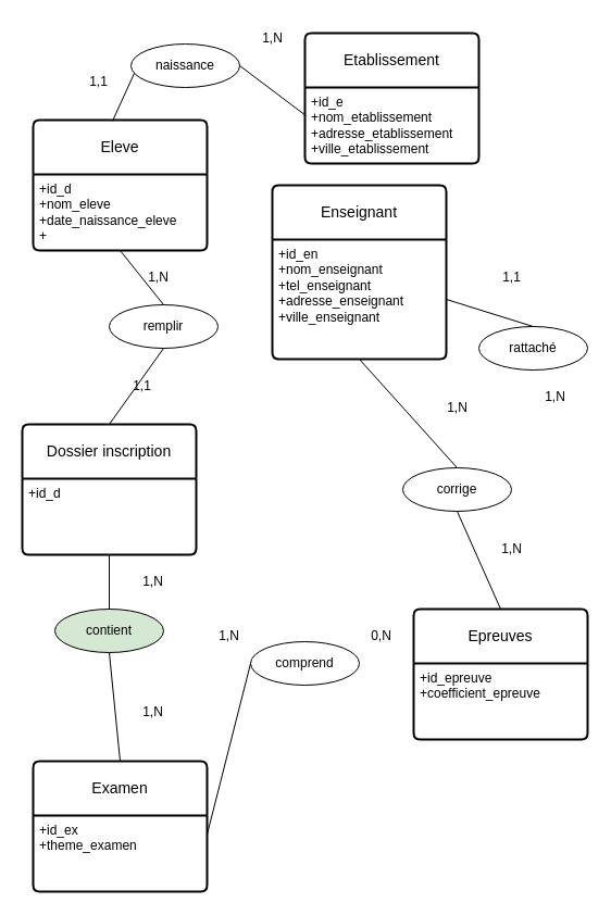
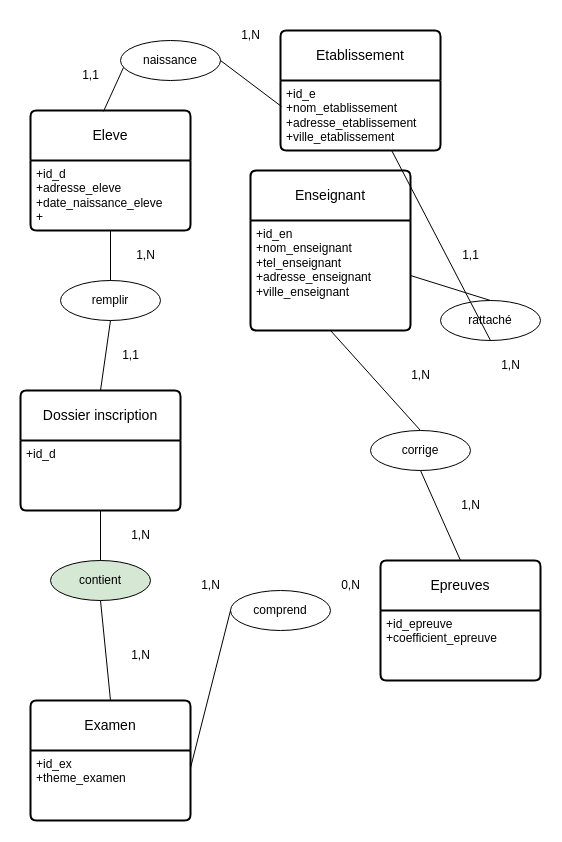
  <mxCell id="0" />
  <mxCell id="1" parent="0" />
  <mxCell id="2" value="Dossier inscription" style="swimlane;childLayout=stackLayout;horizontal=1;startSize=50;horizontalStack=0;rounded=1;fontSize=14;fontStyle=0;strokeWidth=2;resizeParent=0;resizeLast=1;shadow=0;dashed=0;align=center;arcSize=4;whiteSpace=wrap;html=1;" vertex="1" parent="1"><mxGeometry x="20" y="390" width="160" height="120" as="geometry" /></mxCell>
  <mxCell id="3" value="+id_d&lt;br&gt;&lt;br&gt;&lt;div&gt;&lt;br&gt;&lt;/div&gt;&lt;div&gt;&lt;br&gt;&lt;/div&gt;" style="align=left;strokeColor=none;fillColor=none;spacingLeft=4;fontSize=12;verticalAlign=top;resizable=0;rotatable=0;part=1;html=1;" vertex="1" parent="2"><mxGeometry y="50" width="160" height="70" as="geometry" /></mxCell>
  <mxCell id="4" value="Etablissement" style="swimlane;childLayout=stackLayout;horizontal=1;startSize=50;horizontalStack=0;rounded=1;fontSize=14;fontStyle=0;strokeWidth=2;resizeParent=0;resizeLast=1;shadow=0;dashed=0;align=center;arcSize=4;whiteSpace=wrap;html=1;" vertex="1" parent="1"><mxGeometry x="280" y="30" width="160" height="120" as="geometry" /></mxCell>
  <mxCell id="5" value="+id_e&lt;br&gt;+nom_etablissement&lt;br&gt;&lt;div&gt;+adresse_etablissement&lt;/div&gt;&lt;div&gt;+ville_etablissement&lt;br&gt;&lt;/div&gt;" style="align=left;strokeColor=none;fillColor=none;spacingLeft=4;fontSize=12;verticalAlign=top;resizable=0;rotatable=0;part=1;html=1;" vertex="1" parent="4"><mxGeometry y="50" width="160" height="70" as="geometry" /></mxCell>
  <mxCell id="6" value="Examen" style="swimlane;childLayout=stackLayout;horizontal=1;startSize=50;horizontalStack=0;rounded=1;fontSize=14;fontStyle=0;strokeWidth=2;resizeParent=0;resizeLast=1;shadow=0;dashed=0;align=center;arcSize=4;whiteSpace=wrap;html=1;" vertex="1" parent="1"><mxGeometry x="30" y="700" width="160" height="120" as="geometry" /></mxCell>
  <mxCell id="7" value="+id_ex&lt;br&gt;+theme_examen&lt;br&gt;" style="align=left;strokeColor=none;fillColor=none;spacingLeft=4;fontSize=12;verticalAlign=top;resizable=0;rotatable=0;part=1;html=1;" vertex="1" parent="6"><mxGeometry y="50" width="160" height="70" as="geometry" /></mxCell>
  <mxCell id="8" value="Epreuves" style="swimlane;childLayout=stackLayout;horizontal=1;startSize=50;horizontalStack=0;rounded=1;fontSize=14;fontStyle=0;strokeWidth=2;resizeParent=0;resizeLast=1;shadow=0;dashed=0;align=center;arcSize=4;whiteSpace=wrap;html=1;" vertex="1" parent="1"><mxGeometry x="380" y="560" width="160" height="120" as="geometry" /></mxCell>
  <mxCell id="9" value="+id_epreuve&lt;br&gt;+coefficient_epreuve&lt;br&gt;&lt;div&gt;&lt;br&gt;&lt;/div&gt;&lt;div&gt;&lt;br&gt;&lt;/div&gt;" style="align=left;strokeColor=none;fillColor=none;spacingLeft=4;fontSize=12;verticalAlign=top;resizable=0;rotatable=0;part=1;html=1;" vertex="1" parent="8"><mxGeometry y="50" width="160" height="70" as="geometry" /></mxCell>
  <mxCell id="10" value="comprend" style="ellipse;whiteSpace=wrap;html=1;align=center;" vertex="1" parent="1"><mxGeometry x="230" y="590" width="100" height="40" as="geometry" /></mxCell>
  <mxCell id="11" value="Enseignant" style="swimlane;childLayout=stackLayout;horizontal=1;startSize=50;horizontalStack=0;rounded=1;fontSize=14;fontStyle=0;strokeWidth=2;resizeParent=0;resizeLast=1;shadow=0;dashed=0;align=center;arcSize=4;whiteSpace=wrap;html=1;" vertex="1" parent="1"><mxGeometry x="250" y="170" width="160" height="160" as="geometry" /></mxCell>
  <mxCell id="12" value="+id_en&lt;br&gt;&lt;div&gt;+nom_enseignant&lt;/div&gt;&lt;div&gt;+tel_enseignant&lt;/div&gt;&lt;div&gt;&lt;div&gt;+adresse_enseignant&lt;/div&gt;&lt;div&gt;&lt;div&gt;&lt;div&gt;+ville_enseignant&lt;/div&gt;&lt;/div&gt;&lt;/div&gt;&lt;/div&gt;" style="align=left;strokeColor=none;fillColor=none;spacingLeft=4;fontSize=12;verticalAlign=top;resizable=0;rotatable=0;part=1;html=1;" vertex="1" parent="11"><mxGeometry y="50" width="160" height="110" as="geometry" /></mxCell>
  <mxCell id="13" value="rattaché" style="ellipse;whiteSpace=wrap;html=1;align=center;" vertex="1" parent="1"><mxGeometry x="440" y="300" width="100" height="40" as="geometry" /></mxCell>
  <mxCell id="14" value="Eleve" style="swimlane;childLayout=stackLayout;horizontal=1;startSize=50;horizontalStack=0;rounded=1;fontSize=14;fontStyle=0;strokeWidth=2;resizeParent=0;resizeLast=1;shadow=0;dashed=0;align=center;arcSize=4;whiteSpace=wrap;html=1;" vertex="1" parent="1"><mxGeometry x="30" y="110" width="160" height="120" as="geometry" /></mxCell>
- <mxCell id="15" value="+id_d&lt;br&gt;+nom_eleve&lt;br&gt;&lt;div&gt;+date_naissance_eleve&lt;/div&gt;&lt;div&gt;+&lt;br&gt;&lt;/div&gt;" style="align=left;strokeColor=none;fillColor=none;spacingLeft=4;fontSize=12;verticalAlign=top;resizable=0;rotatable=0;part=1;html=1;" vertex="1" parent="14"><mxGeometry y="50" width="160" height="70" as="geometry" /></mxCell>
- <mxCell id="16" value="remplir" style="ellipse;whiteSpace=wrap;html=1;align=center;" vertex="1" parent="1"><mxGeometry x="100" y="280" width="100" height="40" as="geometry" /></mxCell>
+ <mxCell id="15" value="+id_d&lt;br&gt;+adresse_eleve&lt;br&gt;&lt;div&gt;+date_naissance_eleve&lt;/div&gt;&lt;div&gt;+&lt;br&gt;&lt;/div&gt;" style="align=left;strokeColor=none;fillColor=none;spacingLeft=4;fontSize=12;verticalAlign=top;resizable=0;rotatable=0;part=1;html=1;" vertex="1" parent="14"><mxGeometry y="50" width="160" height="70" as="geometry" /></mxCell>
+ <mxCell id="16" value="remplir" style="ellipse;whiteSpace=wrap;html=1;align=center;" vertex="1" parent="1"><mxGeometry x="60" y="280" width="100" height="40" as="geometry" /></mxCell>
  <mxCell id="17" value="" style="endArrow=none;html=1;rounded=0;exitX=0.5;exitY=1;exitDx=0;exitDy=0;entryX=0.5;entryY=0;entryDx=0;entryDy=0;" edge="1" parent="1" source="14" target="16"><mxGeometry relative="1" as="geometry"><mxPoint x="210" y="440" as="sourcePoint" /><mxPoint x="370" y="440" as="targetPoint" /></mxGeometry></mxCell>
  <mxCell id="18" value="" style="endArrow=none;html=1;rounded=0;exitX=0.5;exitY=1;exitDx=0;exitDy=0;entryX=0.5;entryY=0;entryDx=0;entryDy=0;" edge="1" parent="1" source="16" target="2"><mxGeometry relative="1" as="geometry"><mxPoint x="210" y="440" as="sourcePoint" /><mxPoint x="370" y="440" as="targetPoint" /></mxGeometry></mxCell>
  <mxCell id="19" value="1,N" style="text;html=1;align=center;verticalAlign=middle;resizable=0;points=[];autosize=1;strokeColor=none;fillColor=none;" vertex="1" parent="1"><mxGeometry x="125" y="240" width="40" height="30" as="geometry" /></mxCell>
  <mxCell id="20" value="1,1" style="text;html=1;align=center;verticalAlign=middle;resizable=0;points=[];autosize=1;strokeColor=none;fillColor=none;" vertex="1" parent="1"><mxGeometry x="110" y="340" width="40" height="30" as="geometry" /></mxCell>
  <mxCell id="21" value="" style="endArrow=none;html=1;rounded=0;exitX=1;exitY=0.25;exitDx=0;exitDy=0;entryX=0;entryY=0.5;entryDx=0;entryDy=0;" edge="1" parent="1" source="7" target="10"><mxGeometry relative="1" as="geometry"><mxPoint x="220" y="660" as="sourcePoint" /><mxPoint x="380" y="660" as="targetPoint" /></mxGeometry></mxCell>
  <mxCell id="22" value="1,N" style="text;html=1;align=center;verticalAlign=middle;resizable=0;points=[];autosize=1;strokeColor=none;fillColor=none;" vertex="1" parent="1"><mxGeometry x="190" y="570" width="40" height="30" as="geometry" /></mxCell>
  <mxCell id="23" value="0,N" style="text;html=1;align=center;verticalAlign=middle;resizable=0;points=[];autosize=1;strokeColor=none;fillColor=none;" vertex="1" parent="1"><mxGeometry x="330" y="570" width="40" height="30" as="geometry" /></mxCell>
  <mxCell id="24" value="" style="endArrow=none;html=1;rounded=0;exitX=1;exitY=0.5;exitDx=0;exitDy=0;entryX=0.5;entryY=0;entryDx=0;entryDy=0;" edge="1" parent="1" source="12" target="13"><mxGeometry relative="1" as="geometry"><mxPoint x="220" y="420" as="sourcePoint" /><mxPoint x="380" y="420" as="targetPoint" /></mxGeometry></mxCell>
  <mxCell id="25" value="1,1" style="text;html=1;align=center;verticalAlign=middle;resizable=0;points=[];autosize=1;strokeColor=none;fillColor=none;" vertex="1" parent="1"><mxGeometry x="450" y="240" width="40" height="30" as="geometry" /></mxCell>
  <mxCell id="26" value="1,N" style="text;html=1;align=center;verticalAlign=middle;resizable=0;points=[];autosize=1;strokeColor=none;fillColor=none;" vertex="1" parent="1"><mxGeometry x="490" y="350" width="40" height="30" as="geometry" /></mxCell>
  <mxCell id="27" value="naissance" style="ellipse;whiteSpace=wrap;html=1;align=center;" vertex="1" parent="1"><mxGeometry x="120" y="40" width="100" height="40" as="geometry" /></mxCell>
  <mxCell id="28" value="" style="endArrow=none;html=1;rounded=0;exitX=0.456;exitY=0.008;exitDx=0;exitDy=0;exitPerimeter=0;entryX=0.03;entryY=0.675;entryDx=0;entryDy=0;entryPerimeter=0;" edge="1" parent="1" source="14" target="27"><mxGeometry relative="1" as="geometry"><mxPoint x="220" y="120" as="sourcePoint" /><mxPoint x="380" y="120" as="targetPoint" /></mxGeometry></mxCell>
  <mxCell id="29" value="" style="endArrow=none;html=1;rounded=0;exitX=1;exitY=0.5;exitDx=0;exitDy=0;entryX=0.006;entryY=0.371;entryDx=0;entryDy=0;entryPerimeter=0;" edge="1" parent="1" source="27" target="5"><mxGeometry relative="1" as="geometry"><mxPoint x="220" y="120" as="sourcePoint" /><mxPoint x="380" y="120" as="targetPoint" /></mxGeometry></mxCell>
  <mxCell id="30" value="1,1" style="text;html=1;align=center;verticalAlign=middle;resizable=0;points=[];autosize=1;strokeColor=none;fillColor=none;" vertex="1" parent="1"><mxGeometry x="70" y="60" width="40" height="30" as="geometry" /></mxCell>
  <mxCell id="31" value="1,N" style="text;html=1;align=center;verticalAlign=middle;resizable=0;points=[];autosize=1;strokeColor=none;fillColor=none;" vertex="1" parent="1"><mxGeometry x="230" y="20" width="40" height="30" as="geometry" /></mxCell>
+ <mxCell id="32" value="" style="endArrow=none;html=1;rounded=0;entryX=0.5;entryY=1;entryDx=0;entryDy=0;" edge="1" parent="1" source="4" target="13"><mxGeometry relative="1" as="geometry"><mxPoint x="220" y="400" as="sourcePoint" /><mxPoint x="380" y="400" as="targetPoint" /></mxGeometry></mxCell>
  <mxCell id="33" value="corrige" style="ellipse;whiteSpace=wrap;html=1;align=center;" vertex="1" parent="1"><mxGeometry x="370" y="430" width="100" height="40" as="geometry" /></mxCell>
  <mxCell id="34" value="" style="endArrow=none;html=1;rounded=0;exitX=0.5;exitY=1;exitDx=0;exitDy=0;entryX=0.5;entryY=0;entryDx=0;entryDy=0;" edge="1" parent="1" source="12" target="33"><mxGeometry relative="1" as="geometry"><mxPoint x="240" y="390" as="sourcePoint" /><mxPoint x="400" y="390" as="targetPoint" /></mxGeometry></mxCell>
  <mxCell id="35" value="" style="endArrow=none;html=1;rounded=0;entryX=0.5;entryY=1;entryDx=0;entryDy=0;exitX=0.5;exitY=0;exitDx=0;exitDy=0;" edge="1" parent="1" source="8" target="33"><mxGeometry relative="1" as="geometry"><mxPoint x="240" y="390" as="sourcePoint" /><mxPoint x="400" y="390" as="targetPoint" /></mxGeometry></mxCell>
  <mxCell id="36" value="1,N" style="text;html=1;align=center;verticalAlign=middle;resizable=0;points=[];autosize=1;strokeColor=none;fillColor=none;" vertex="1" parent="1"><mxGeometry x="400" y="360" width="40" height="30" as="geometry" /></mxCell>
  <mxCell id="37" value="1,N" style="text;html=1;align=center;verticalAlign=middle;resizable=0;points=[];autosize=1;strokeColor=none;fillColor=none;" vertex="1" parent="1"><mxGeometry x="450" y="490" width="40" height="30" as="geometry" /></mxCell>
  <mxCell id="38" value="contient" style="ellipse;whiteSpace=wrap;html=1;align=center;fillColor=#d5e8d4;" vertex="1" parent="1"><mxGeometry x="50" y="560" width="100" height="40" as="geometry" /></mxCell>
  <mxCell id="39" value="" style="endArrow=none;html=1;rounded=0;exitX=0.5;exitY=1;exitDx=0;exitDy=0;entryX=0.5;entryY=0;entryDx=0;entryDy=0;" edge="1" parent="1" source="3" target="38"><mxGeometry relative="1" as="geometry"><mxPoint x="150" y="580" as="sourcePoint" /><mxPoint x="310" y="580" as="targetPoint" /></mxGeometry></mxCell>
  <mxCell id="40" value="" style="endArrow=none;html=1;rounded=0;exitX=0.5;exitY=1;exitDx=0;exitDy=0;entryX=0.5;entryY=0;entryDx=0;entryDy=0;" edge="1" parent="1" source="38" target="6"><mxGeometry relative="1" as="geometry"><mxPoint x="179" y="600" as="sourcePoint" /><mxPoint x="179" y="650" as="targetPoint" /></mxGeometry></mxCell>
  <mxCell id="41" value="1,N" style="text;html=1;align=center;verticalAlign=middle;resizable=0;points=[];autosize=1;strokeColor=none;fillColor=none;" vertex="1" parent="1"><mxGeometry x="120" y="520" width="40" height="30" as="geometry" /></mxCell>
  <mxCell id="42" value="1,N" style="text;html=1;align=center;verticalAlign=middle;resizable=0;points=[];autosize=1;strokeColor=none;fillColor=none;" vertex="1" parent="1"><mxGeometry x="120" y="640" width="40" height="30" as="geometry" /></mxCell>
